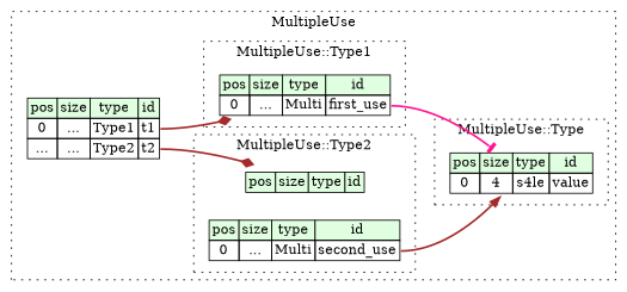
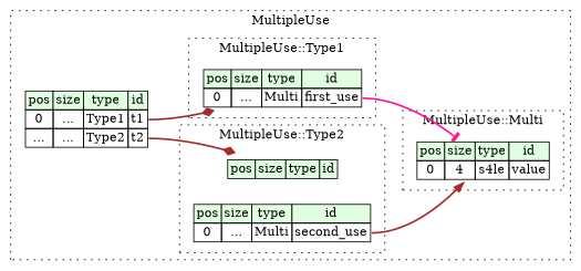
  digraph {
    rankdir=LR
    node [shape=plaintext]
    edge [style=bold color=brown arrowhead=diamond]
    n1 [label=<<TABLE BORDER="0" CELLBORDER="1" CELLSPACING="0"> 				<TR><TD BGCOLOR="#E0FFE0">pos</TD><TD BGCOLOR="#E0FFE0">size</TD><TD BGCOLOR="#E0FFE0">type</TD><TD BGCOLOR="#E0FFE0">id</TD></TR> 				<TR><TD PORT="value_pos">0</TD><TD PORT="value_size">4</TD><TD>s4le</TD><TD PORT="value_type">value</TD></TR> 			</TABLE>>]
    n2 [label=<<TABLE BORDER="0" CELLBORDER="1" CELLSPACING="0"> 				<TR><TD BGCOLOR="#E0FFE0">pos</TD><TD BGCOLOR="#E0FFE0">size</TD><TD BGCOLOR="#E0FFE0">type</TD><TD BGCOLOR="#E0FFE0">id</TD></TR> 				<TR><TD PORT="first_use_pos">0</TD><TD PORT="first_use_size">...</TD><TD>Multi</TD><TD PORT="first_use_type">first_use</TD></TR> 			</TABLE>>]
    n3 [label=<<TABLE BORDER="0" CELLBORDER="1" CELLSPACING="0"> 				<TR><TD BGCOLOR="#E0FFE0">pos</TD><TD BGCOLOR="#E0FFE0">size</TD><TD BGCOLOR="#E0FFE0">type</TD><TD BGCOLOR="#E0FFE0">id</TD></TR> 			</TABLE>>]
    n4 [label=<<TABLE BORDER="0" CELLBORDER="1" CELLSPACING="0"> 				<TR><TD BGCOLOR="#E0FFE0">pos</TD><TD BGCOLOR="#E0FFE0">size</TD><TD BGCOLOR="#E0FFE0">type</TD><TD BGCOLOR="#E0FFE0">id</TD></TR> 				<TR><TD PORT="second_use_pos">0</TD><TD PORT="second_use_size">...</TD><TD>Multi</TD><TD PORT="second_use_type">second_use</TD></TR> 			</TABLE>>]
    n5 [label=<<TABLE BORDER="0" CELLBORDER="1" CELLSPACING="0"> 			<TR><TD BGCOLOR="#E0FFE0">pos</TD><TD BGCOLOR="#E0FFE0">size</TD><TD BGCOLOR="#E0FFE0">type</TD><TD BGCOLOR="#E0FFE0">id</TD></TR> 			<TR><TD PORT="t1_pos">0</TD><TD PORT="t1_size">...</TD><TD>Type1</TD><TD PORT="t1_type">t1</TD></TR> 			<TR><TD PORT="t2_pos">...</TD><TD PORT="t2_size">...</TD><TD>Type2</TD><TD PORT="t2_type">t2</TD></TR> 		</TABLE>>]
    subgraph cluster_1 {
      label=MultipleUse
      style=dotted
      n5
      subgraph cluster_2 {
-       label="MultipleUse::Type"
+       label="MultipleUse::Multi"
        style=dotted
        n1
      }
      subgraph cluster_3 {
        label="MultipleUse::Type1"
        style=dotted
        n2
      }
      subgraph cluster_4 {
        label="MultipleUse::Type2"
        style=dotted
        n3
        n4
      }
    }
    n2 -> n1 [tailport=first_use_type color=deeppink arrowhead=tee]
    n4 -> n1 [tailport=second_use_type arrowhead=normal]
    n5 -> n2 [tailport=t1_type]
    n5 -> n3 [tailport=t2_type]
  }
